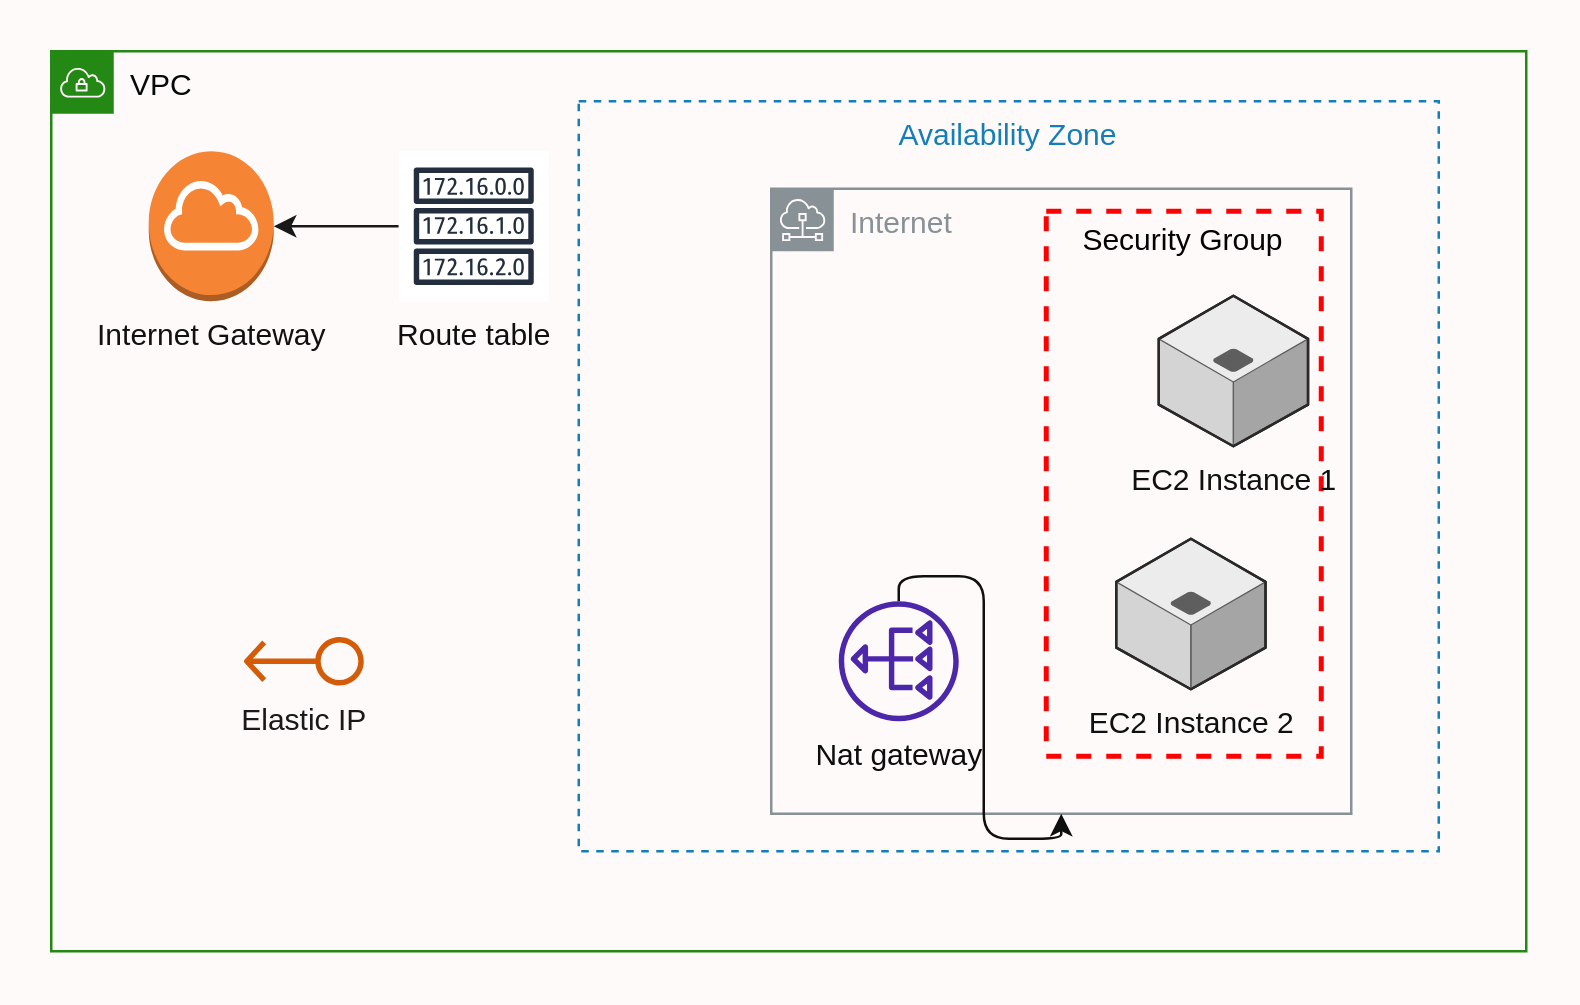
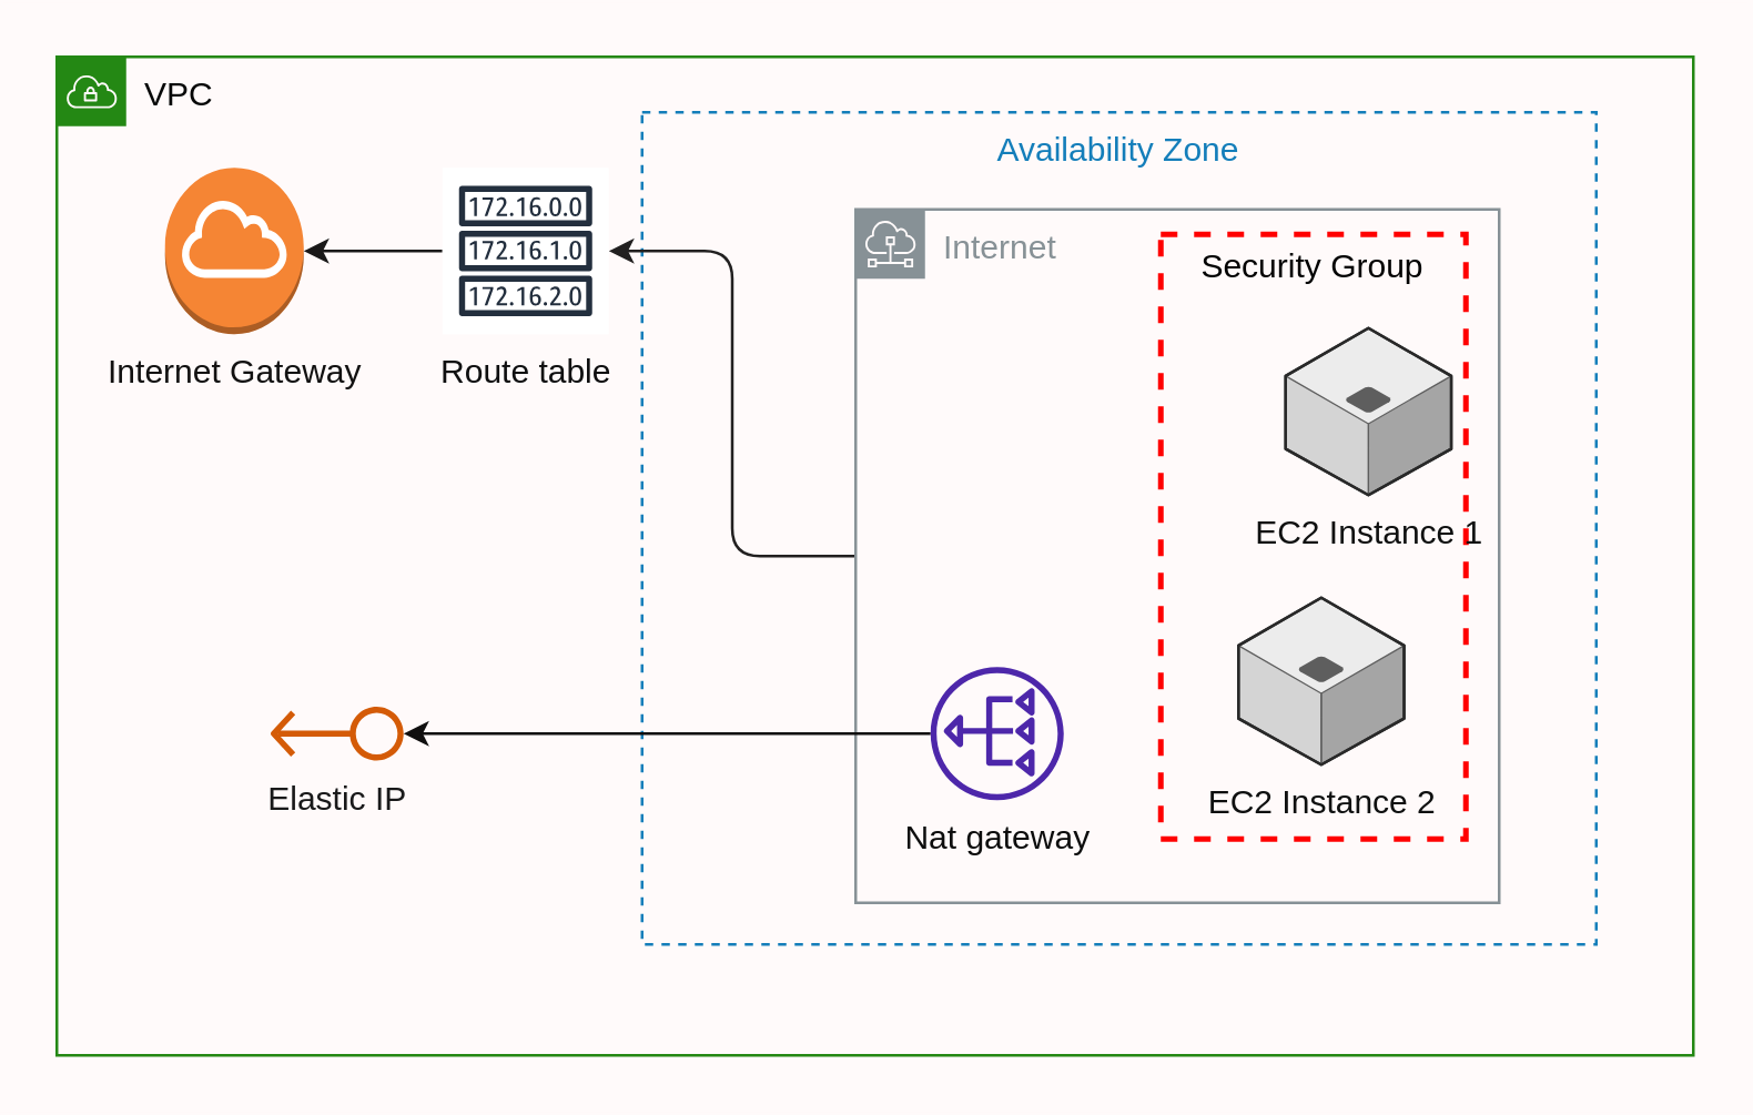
  <mxCell id="0" />
  <mxCell id="1" parent="0" />
  <mxCell id="2" value="VPC" style="points=[[0,0],[0.25,0],[0.5,0],[0.75,0],[1,0],[1,0.25],[1,0.5],[1,0.75],[1,1],[0.75,1],[0.5,1],[0.25,1],[0,1],[0,0.75],[0,0.5],[0,0.25]];outlineConnect=0;gradientColor=none;html=1;whiteSpace=wrap;fontSize=12;fontStyle=0;container=1;pointerEvents=0;collapsible=0;recursiveResize=0;shape=mxgraph.aws4.group;grIcon=mxgraph.aws4.group_vpc;strokeColor=#248814;fillColor=none;verticalAlign=top;align=left;spacingLeft=30;fontColor=#070808;dashed=0;" parent="1" vertex="1"><mxGeometry x="20" y="20" width="590" height="360" as="geometry" /></mxCell>
  <mxCell id="3" value="Availability Zone" style="fillColor=none;strokeColor=#147EBA;dashed=1;verticalAlign=top;fontStyle=0;fontColor=#147EBA;" parent="2" vertex="1"><mxGeometry x="211" y="20" width="344" height="300" as="geometry" /></mxCell>
+ <mxCell id="4" value="" style="edgeStyle=orthogonalEdgeStyle;html=1;fontColor=#eef2f7;strokeColor=#222020;" parent="2" source="5" target="8" edge="1"><mxGeometry relative="1" as="geometry" /></mxCell>
  <mxCell id="5" value="Internet" style="sketch=0;outlineConnect=0;gradientColor=none;html=1;whiteSpace=wrap;fontSize=12;fontStyle=0;shape=mxgraph.aws4.group;grIcon=mxgraph.aws4.group_subnet;strokeColor=#879196;fillColor=none;verticalAlign=top;align=left;spacingLeft=30;fontColor=#879196;dashed=0;" parent="2" vertex="1"><mxGeometry x="288" y="55" width="232" height="250" as="geometry" /></mxCell>
  <mxCell id="6" value="Internet Gateway" style="outlineConnect=0;dashed=0;verticalLabelPosition=bottom;verticalAlign=top;align=center;html=1;shape=mxgraph.aws3.internet_gateway;fillColor=#F58534;gradientColor=none;strokeColor=#272525;fontColor=#121111;" parent="2" vertex="1"><mxGeometry x="39" y="40" width="50" height="60" as="geometry" /></mxCell>
  <mxCell id="7" value="" style="edgeStyle=orthogonalEdgeStyle;html=1;fontColor=#0d0c0c;strokeColor=#1a1919;" parent="2" source="8" target="6" edge="1"><mxGeometry relative="1" as="geometry" /></mxCell>
  <mxCell id="8" value="Route table" style="sketch=0;outlineConnect=0;fontColor=#0f0f10;gradientColor=none;strokeColor=#232F3E;fillColor=#ffffff;dashed=0;verticalLabelPosition=bottom;verticalAlign=top;align=center;html=1;fontSize=12;fontStyle=0;aspect=fixed;shape=mxgraph.aws4.resourceIcon;resIcon=mxgraph.aws4.route_table;" parent="2" vertex="1"><mxGeometry x="139" y="40" width="60" height="60" as="geometry" /></mxCell>
  <mxCell id="9" value="Elastic IP" style="sketch=0;outlineConnect=0;fontColor=#19191a;gradientColor=none;fillColor=#D45B07;strokeColor=none;dashed=0;verticalLabelPosition=bottom;verticalAlign=top;align=center;html=1;fontSize=12;fontStyle=0;aspect=fixed;pointerEvents=1;shape=mxgraph.aws4.elastic_ip_address;direction=west;" parent="2" vertex="1"><mxGeometry x="77" y="234" width="48" height="20" as="geometry" /></mxCell>
- <mxCell id="10" style="edgeStyle=orthogonalEdgeStyle;html=1;fontColor=#eef2f7;strokeColor=#100f0f;" parent="2" source="11" target="5" edge="1"><mxGeometry relative="1" as="geometry" /></mxCell>
+ <mxCell id="10" style="edgeStyle=orthogonalEdgeStyle;html=1;fontColor=#eef2f7;strokeColor=#100f0f;" parent="2" source="11" target="9" edge="1"><mxGeometry relative="1" as="geometry" /></mxCell>
  <mxCell id="11" value="Nat gateway" style="sketch=0;outlineConnect=0;fontColor=#0d0d0d;gradientColor=none;fillColor=#4D27AA;strokeColor=none;dashed=0;verticalLabelPosition=bottom;verticalAlign=top;align=center;html=1;fontSize=12;fontStyle=0;aspect=fixed;pointerEvents=1;shape=mxgraph.aws4.nat_gateway;direction=west;" parent="2" vertex="1"><mxGeometry x="315" y="220" width="48" height="48" as="geometry" /></mxCell>
  <mxCell id="12" value="Security Group" style="fontStyle=0;verticalAlign=top;align=center;spacingTop=-2;fillColor=none;rounded=0;whiteSpace=wrap;html=1;strokeColor=#FF0000;strokeWidth=2;dashed=1;container=1;collapsible=0;expand=0;recursiveResize=0;fontColor=#030303;" parent="2" vertex="1"><mxGeometry x="398" y="64" width="110" height="218" as="geometry" /></mxCell>
  <mxCell id="13" value="EC2 Instance 1" style="verticalLabelPosition=bottom;html=1;verticalAlign=top;strokeWidth=1;align=center;outlineConnect=0;dashed=0;outlineConnect=0;shape=mxgraph.aws3d.application_server;fillColor=#ECECEC;strokeColor=#5E5E5E;aspect=fixed;fontColor=#0f1010;" parent="12" vertex="1"><mxGeometry x="45" y="33.8" width="59.72" height="60.2" as="geometry" /></mxCell>
  <mxCell id="14" value="EC2 Instance 2" style="verticalLabelPosition=bottom;html=1;verticalAlign=top;strokeWidth=1;align=center;outlineConnect=0;dashed=0;outlineConnect=0;shape=mxgraph.aws3d.application_server;fillColor=#ECECEC;strokeColor=#5E5E5E;aspect=fixed;fontColor=#0f1010;" vertex="1" parent="12"><mxGeometry x="28" y="131" width="59.72" height="60.2" as="geometry" /></mxCell>
